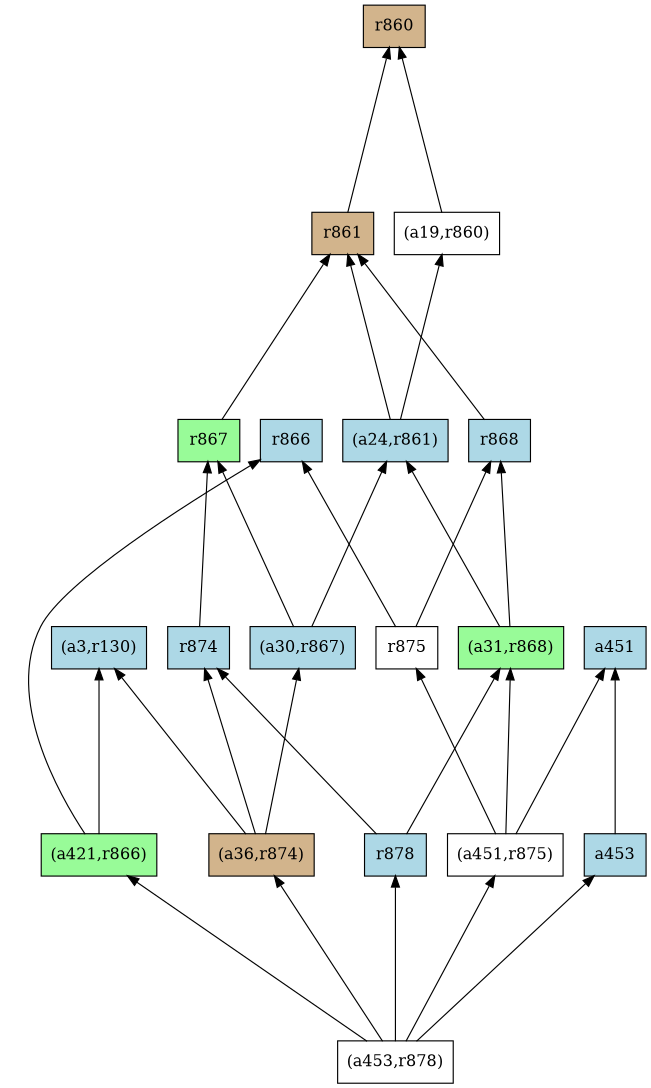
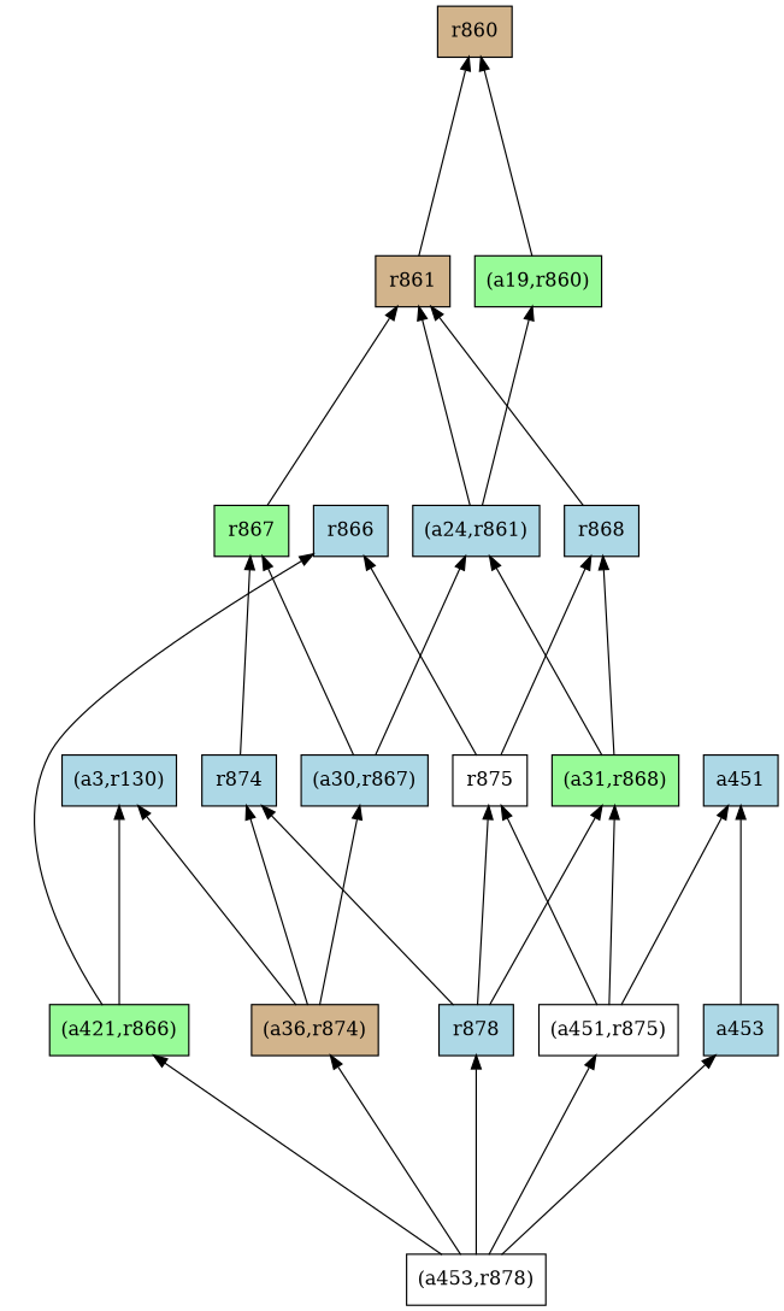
  digraph {
    rankdir=BT
    ranksep=2.0
    node [fillcolor=lightblue shape=record style=filled]
    n1 [fillcolor=white label="{(a451,r875)}"]
    n2 [fillcolor=white label="{r875}"]
    n3 [fillcolor=palegreen label="{(a31,r868)}"]
    n4 [label="{a451}"]
    n5 [label="{r866}"]
    n6 [label="{r868}"]
    n7 [label="{(a24,r861)}"]
    n8 [label="{r878}"]
    n9 [label="{r874}"]
    n10 [fillcolor=palegreen label="{r867}"]
    n11 [label="{(a30,r867)}"]
    n12 [fillcolor=tan label="{r861}"]
-   n13 [fillcolor=white label="{(a19,r860)}"]
+   n13 [fillcolor=palegreen label="{(a19,r860)}"]
    n14 [fillcolor=tan label="{r860}"]
    n15 [fillcolor=tan label="{(a36,r874)}"]
    n16 [label="{(a3,r130)}"]
    n17 [fillcolor=palegreen label="{(a421,r866)}"]
    n18 [fillcolor=white label="{(a453,r878)}"]
    n19 [label="{a453}"]
    n1 -> n2
    n1 -> n3
    n1 -> n4
    n2 -> n5
    n2 -> n6
    n3 -> n6
    n3 -> n7
    n6 -> n12
    n7 -> n12
    n7 -> n13
+   n8 -> n2
    n8 -> n3
    n8 -> n9
    n9 -> n10
    n10 -> n12
    n11 -> n7
    n11 -> n10
    n12 -> n14
    n13 -> n14
    n15 -> n9
    n15 -> n11
    n15 -> n16
    n17 -> n5
    n17 -> n16
    n18 -> n1
    n18 -> n8
    n18 -> n15
    n18 -> n17
    n18 -> n19
    n19 -> n4
  }
